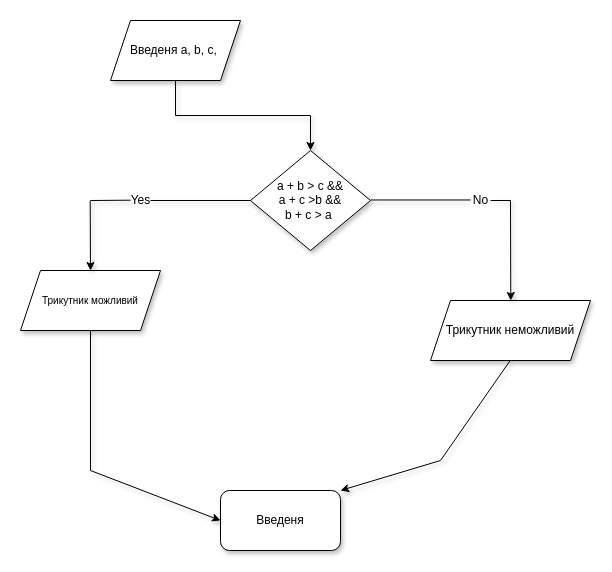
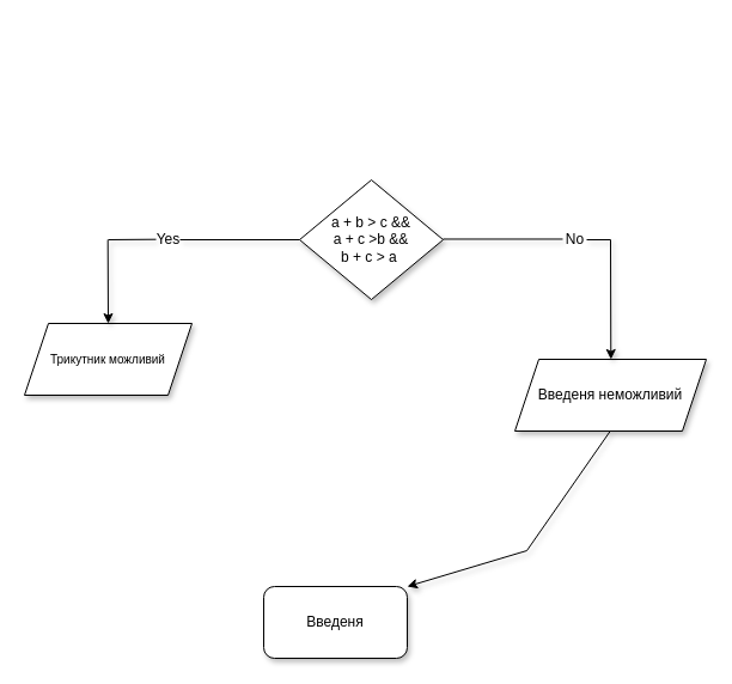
  <mxCell id="0" />
  <mxCell id="1" parent="0" />
- <mxCell id="2" style="edgeStyle=orthogonalEdgeStyle;rounded=0;orthogonalLoop=1;jettySize=auto;html=1;exitX=0.5;exitY=1;exitDx=0;exitDy=0;entryX=0.5;entryY=0;entryDx=0;entryDy=0;shadow=1;" edge="1" parent="1" source="3" target="4"><mxGeometry relative="1" as="geometry" /></mxCell>
- <mxCell id="3" value="Введеня a, b, c,&amp;nbsp;" style="shape=parallelogram;perimeter=parallelogramPerimeter;whiteSpace=wrap;html=1;fixedSize=1;shadow=1;" vertex="1" parent="1"><mxGeometry x="110" y="20" width="130" height="60" as="geometry" /></mxCell>
  <mxCell id="4" value="a + b &amp;gt; c &amp;amp;&amp;amp;&lt;div&gt;a + c &amp;gt;b &amp;amp;&amp;amp;&lt;/div&gt;&lt;div&gt;b + c &amp;gt; a&amp;nbsp;&lt;/div&gt;" style="rhombus;whiteSpace=wrap;html=1;strokeWidth=1;shadow=1;" vertex="1" parent="1"><mxGeometry x="250" y="150" width="120" height="100" as="geometry" /></mxCell>
  <mxCell id="5" value="" style="endArrow=none;html=1;rounded=0;shadow=1;" edge="1" parent="1"><mxGeometry width="50" height="50" relative="1" as="geometry"><mxPoint x="150" y="200" as="sourcePoint" /><mxPoint x="250" y="200" as="targetPoint" /></mxGeometry></mxCell>
  <mxCell id="6" value="" style="endArrow=none;html=1;rounded=0;shadow=1;" edge="1" parent="1"><mxGeometry width="50" height="50" relative="1" as="geometry"><mxPoint x="370" y="199.47" as="sourcePoint" /><mxPoint x="470" y="199.47" as="targetPoint" /></mxGeometry></mxCell>
  <mxCell id="7" value="Yes" style="text;html=1;align=center;verticalAlign=middle;resizable=0;points=[];autosize=1;strokeColor=none;fillColor=none;shadow=1;" vertex="1" parent="1"><mxGeometry x="120" y="185" width="40" height="30" as="geometry" /></mxCell>
  <mxCell id="8" value="No" style="text;html=1;align=center;verticalAlign=middle;resizable=0;points=[];autosize=1;strokeColor=none;fillColor=none;shadow=1;" vertex="1" parent="1"><mxGeometry x="460" y="185" width="40" height="30" as="geometry" /></mxCell>
  <mxCell id="9" value="" style="endArrow=none;html=1;rounded=0;shadow=1;" edge="1" parent="1"><mxGeometry width="50" height="50" relative="1" as="geometry"><mxPoint x="90" y="200" as="sourcePoint" /><mxPoint x="130" y="199.7" as="targetPoint" /></mxGeometry></mxCell>
  <mxCell id="10" value="" style="endArrow=none;html=1;rounded=0;shadow=1;" edge="1" parent="1"><mxGeometry width="50" height="50" relative="1" as="geometry"><mxPoint x="490" y="200" as="sourcePoint" /><mxPoint x="510" y="200" as="targetPoint" /></mxGeometry></mxCell>
  <mxCell id="11" value="&lt;font size=&quot;1&quot;&gt;Трикутник можливий&lt;/font&gt;" style="shape=parallelogram;perimeter=parallelogramPerimeter;whiteSpace=wrap;html=1;fixedSize=1;shadow=1;" vertex="1" parent="1"><mxGeometry x="20" y="270" width="140" height="60" as="geometry" /></mxCell>
- <mxCell id="12" value="Трикутник неможливий" style="shape=parallelogram;perimeter=parallelogramPerimeter;whiteSpace=wrap;html=1;fixedSize=1;shadow=1;" vertex="1" parent="1"><mxGeometry x="430" y="300" width="160" height="60" as="geometry" /></mxCell>
+ <mxCell id="12" value="Введеня неможливий" style="shape=parallelogram;perimeter=parallelogramPerimeter;whiteSpace=wrap;html=1;fixedSize=1;shadow=1;" vertex="1" parent="1"><mxGeometry x="430" y="300" width="160" height="60" as="geometry" /></mxCell>
  <mxCell id="13" value="" style="endArrow=classic;html=1;rounded=0;entryX=0.5;entryY=0;entryDx=0;entryDy=0;shadow=1;" edge="1" parent="1" target="11"><mxGeometry width="50" height="50" relative="1" as="geometry"><mxPoint x="89.7" y="200" as="sourcePoint" /><mxPoint x="89.7" y="270" as="targetPoint" /></mxGeometry></mxCell>
  <mxCell id="14" value="" style="endArrow=classic;html=1;rounded=0;entryX=0.5;entryY=0;entryDx=0;entryDy=0;shadow=1;" edge="1" parent="1"><mxGeometry width="50" height="50" relative="1" as="geometry"><mxPoint x="510" y="200" as="sourcePoint" /><mxPoint x="510.3" y="300" as="targetPoint" /></mxGeometry></mxCell>
  <mxCell id="15" value="Введеня" style="rounded=1;whiteSpace=wrap;html=1;shadow=1;" vertex="1" parent="1"><mxGeometry x="220" y="490" width="120" height="60" as="geometry" /></mxCell>
- <mxCell id="16" value="" style="endArrow=classic;html=1;rounded=0;exitX=0.5;exitY=1;exitDx=0;exitDy=0;entryX=0;entryY=0.5;entryDx=0;entryDy=0;shadow=1;" edge="1" parent="1" source="11" target="15"><mxGeometry width="50" height="50" relative="1" as="geometry"><mxPoint x="80" y="470" as="sourcePoint" /><mxPoint x="130" y="420" as="targetPoint" /><Array as="points"><mxPoint x="90" y="470" /></Array></mxGeometry></mxCell>
  <mxCell id="17" value="" style="endArrow=classic;html=1;rounded=0;entryX=1;entryY=0;entryDx=0;entryDy=0;shadow=1;" edge="1" parent="1" target="15"><mxGeometry width="50" height="50" relative="1" as="geometry"><mxPoint x="509.7" y="360" as="sourcePoint" /><mxPoint x="509.7" y="440" as="targetPoint" /><Array as="points"><mxPoint x="440" y="460" /></Array></mxGeometry></mxCell>
